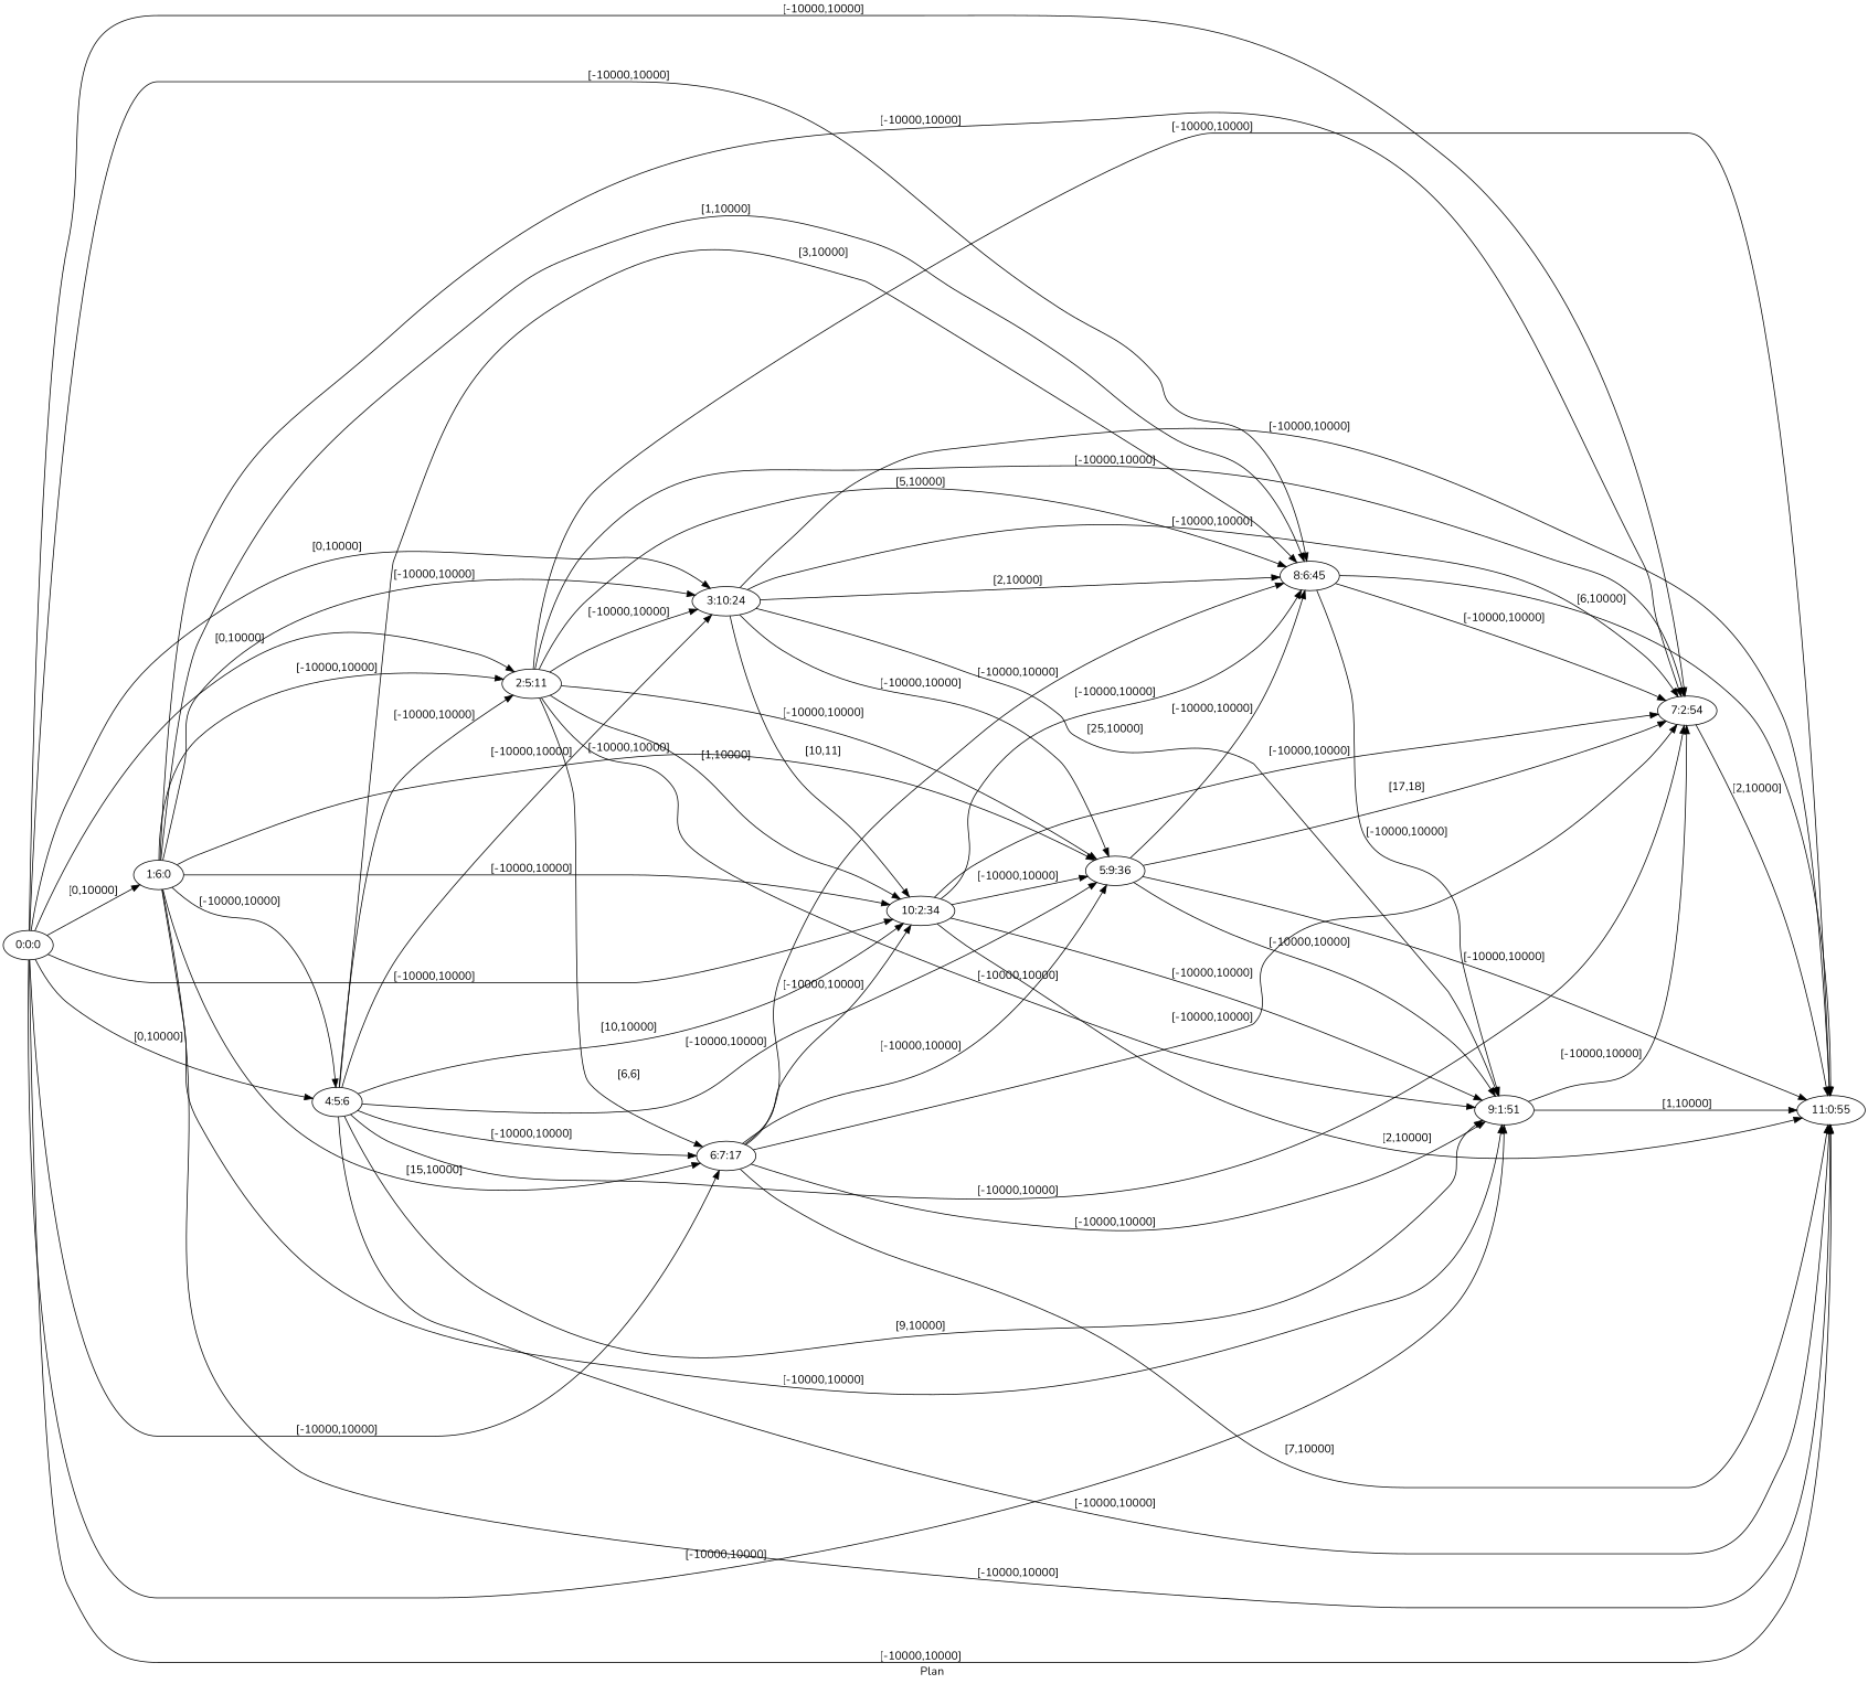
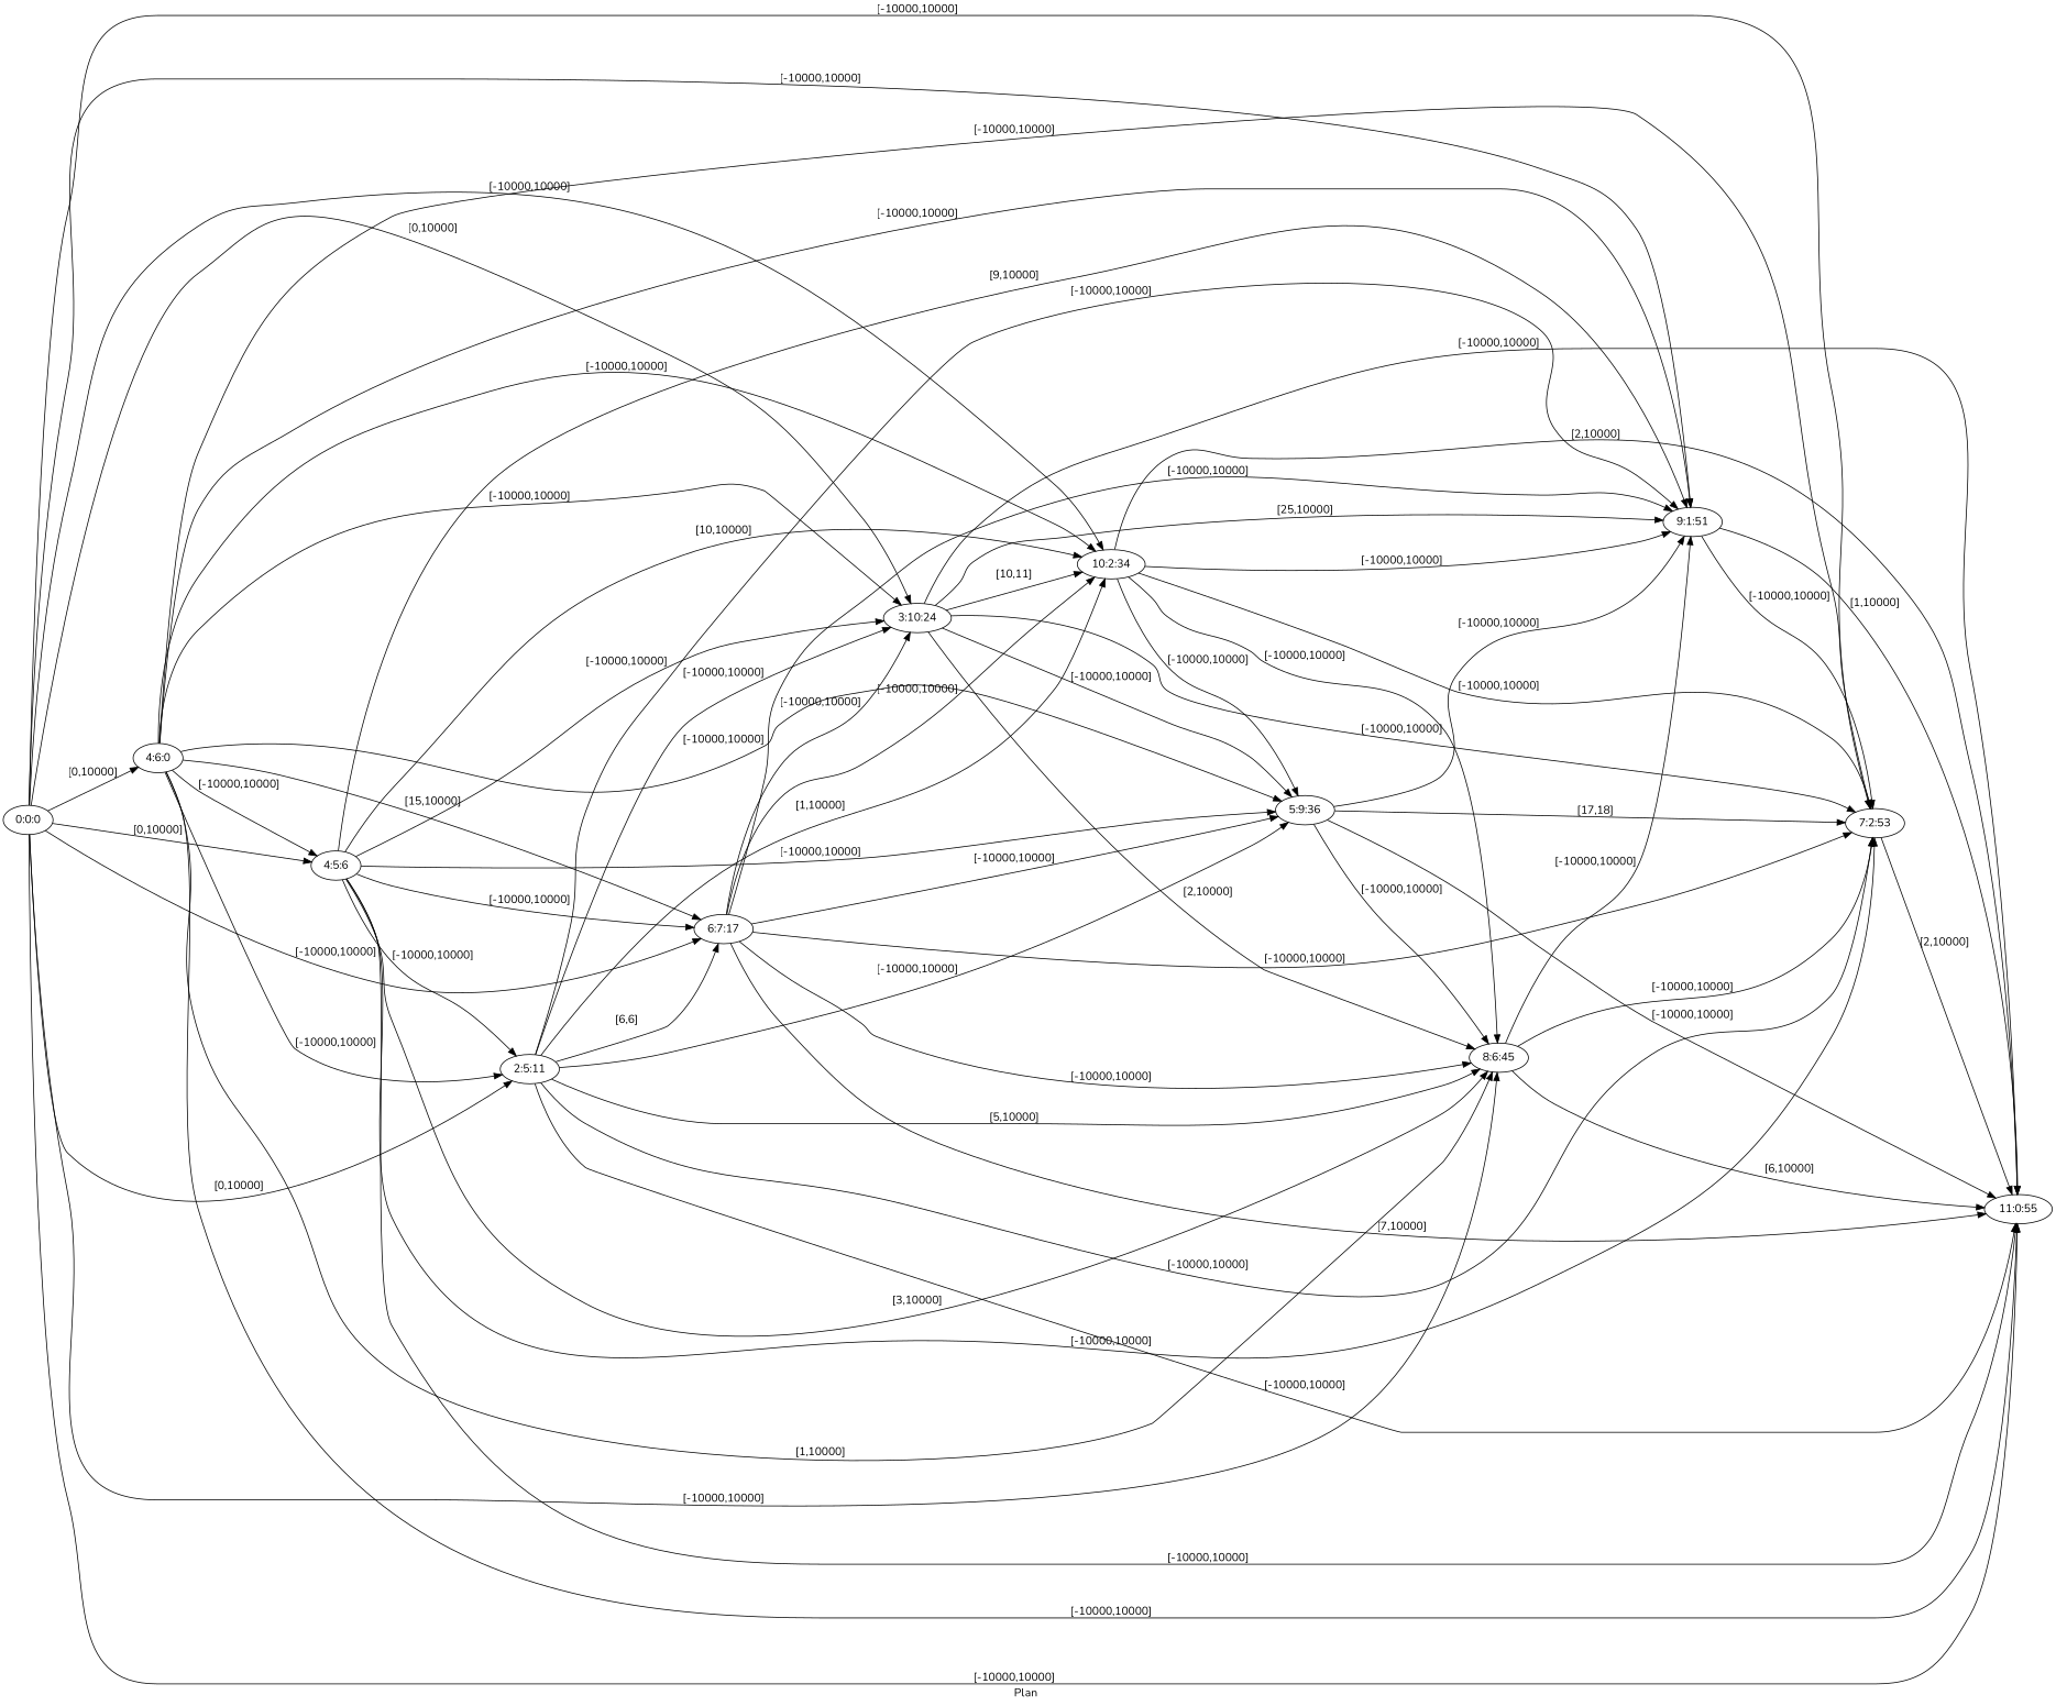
  digraph {
    fldt=0.605022
    fontname=Nunito
    label="Plan "
    nodesep=.45
    rankdir=LR
    node [fontname=Nunito]
    edge [fontname=Nunito]
    "0:0:0"
-   "1:6:0"
+   "1:6:0" [label="4:6:0"]
    "2:5:11"
    "3:10:24"
    "4:5:6"
    "6:7:17"
-   "7:2:53" [label="7:2:54"]
+   "7:2:53"
    "8:6:45"
    "9:1:51"
    "10:2:34"
    "11:0:55"
    "5:9:36"
    "0:0:0" -> "1:6:0" [label="[0,10000]"]
    "0:0:0" -> "2:5:11" [label="[0,10000]"]
    "0:0:0" -> "3:10:24" [label="[0,10000]"]
    "0:0:0" -> "4:5:6" [label="[0,10000]"]
    "0:0:0" -> "6:7:17" [label="[-10000,10000]"]
    "0:0:0" -> "7:2:53" [label="[-10000,10000]"]
    "0:0:0" -> "8:6:45" [label="[-10000,10000]"]
    "0:0:0" -> "9:1:51" [label="[-10000,10000]"]
    "0:0:0" -> "10:2:34" [label="[-10000,10000]"]
    "0:0:0" -> "11:0:55" [label="[-10000,10000]"]
    "1:6:0" -> "2:5:11" [label="[-10000,10000]"]
    "1:6:0" -> "3:10:24" [label="[-10000,10000]"]
    "1:6:0" -> "4:5:6" [label="[-10000,10000]"]
    "1:6:0" -> "6:7:17" [label="[15,10000]"]
    "1:6:0" -> "7:2:53" [label="[-10000,10000]"]
    "1:6:0" -> "8:6:45" [label="[1,10000]"]
    "1:6:0" -> "9:1:51" [label="[-10000,10000]"]
    "1:6:0" -> "10:2:34" [label="[-10000,10000]"]
    "1:6:0" -> "11:0:55" [label="[-10000,10000]"]
    "1:6:0" -> "5:9:36" [label="[-10000,10000]"]
    "2:5:11" -> "3:10:24" [label="[-10000,10000]"]
    "2:5:11" -> "6:7:17" [label="[6,6]"]
    "2:5:11" -> "7:2:53" [label="[-10000,10000]"]
    "2:5:11" -> "8:6:45" [label="[5,10000]"]
    "2:5:11" -> "9:1:51" [label="[-10000,10000]"]
    "2:5:11" -> "10:2:34" [label="[1,10000]"]
    "2:5:11" -> "11:0:55" [label="[-10000,10000]"]
    "2:5:11" -> "5:9:36" [label="[-10000,10000]"]
    "3:10:24" -> "7:2:53" [label="[-10000,10000]"]
    "3:10:24" -> "8:6:45" [label="[2,10000]"]
    "3:10:24" -> "9:1:51" [label="[25,10000]"]
    "3:10:24" -> "10:2:34" [label="[10,11]"]
    "3:10:24" -> "11:0:55" [label="[-10000,10000]"]
    "3:10:24" -> "5:9:36" [label="[-10000,10000]"]
    "4:5:6" -> "2:5:11" [label="[-10000,10000]"]
    "4:5:6" -> "3:10:24" [label="[-10000,10000]"]
    "4:5:6" -> "6:7:17" [label="[-10000,10000]"]
    "4:5:6" -> "7:2:53" [label="[-10000,10000]"]
    "4:5:6" -> "8:6:45" [label="[3,10000]"]
    "4:5:6" -> "9:1:51" [label="[9,10000]"]
    "4:5:6" -> "10:2:34" [label="[10,10000]"]
    "4:5:6" -> "11:0:55" [label="[-10000,10000]"]
    "4:5:6" -> "5:9:36" [label="[-10000,10000]"]
+   "6:7:17" -> "3:10:24" [label="[-10000,10000]"]
    "6:7:17" -> "7:2:53" [label="[-10000,10000]"]
    "6:7:17" -> "8:6:45" [label="[-10000,10000]"]
    "6:7:17" -> "9:1:51" [label="[-10000,10000]"]
    "6:7:17" -> "10:2:34" [label="[-10000,10000]"]
    "6:7:17" -> "11:0:55" [label="[7,10000]"]
    "6:7:17" -> "5:9:36" [label="[-10000,10000]"]
    "7:2:53" -> "11:0:55" [label="[2,10000]"]
    "8:6:45" -> "7:2:53" [label="[-10000,10000]"]
    "8:6:45" -> "9:1:51" [label="[-10000,10000]"]
    "8:6:45" -> "11:0:55" [label="[6,10000]"]
    "9:1:51" -> "7:2:53" [label="[-10000,10000]"]
    "9:1:51" -> "11:0:55" [label="[1,10000]"]
    "10:2:34" -> "7:2:53" [label="[-10000,10000]"]
    "10:2:34" -> "8:6:45" [label="[-10000,10000]"]
    "10:2:34" -> "9:1:51" [label="[-10000,10000]"]
    "10:2:34" -> "11:0:55" [label="[2,10000]"]
    "10:2:34" -> "5:9:36" [label="[-10000,10000]"]
    "5:9:36" -> "7:2:53" [label="[17,18]"]
    "5:9:36" -> "8:6:45" [label="[-10000,10000]"]
    "5:9:36" -> "9:1:51" [label="[-10000,10000]"]
    "5:9:36" -> "11:0:55" [label="[-10000,10000]"]
  }
